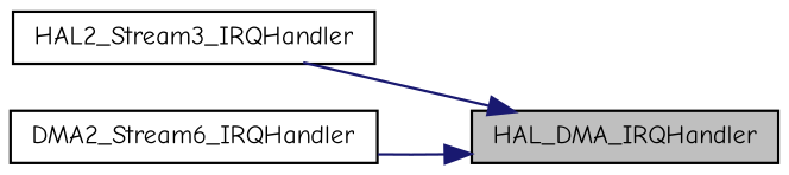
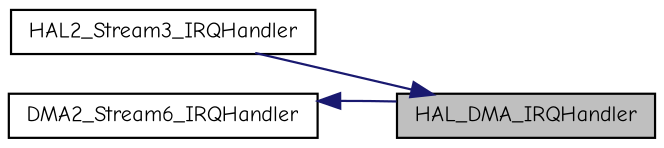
  digraph {
    fontname="Comic Neue"
    rankdir=RL
    node [color=black fillcolor=white fontname="Comic Neue" fontsize=10 shape=record style=filled]
    edge [color=midnightblue dir=back fontname="Comic Neue" fontsize=10 labelfontname=Helvetica labelfontsize=10 style=solid]
    n1 [fillcolor=grey75 fontcolor=black height=0.2 label=HAL_DMA_IRQHandler width=0.4]
    n2 [height=0.2 label=HAL2_Stream3_IRQHandler width=0.4]
    n3 [height=0.2 label=DMA2_Stream6_IRQHandler width=0.4]
    n1 -> n2
-   n1 -> n3
+   n3 -> n1
  }
